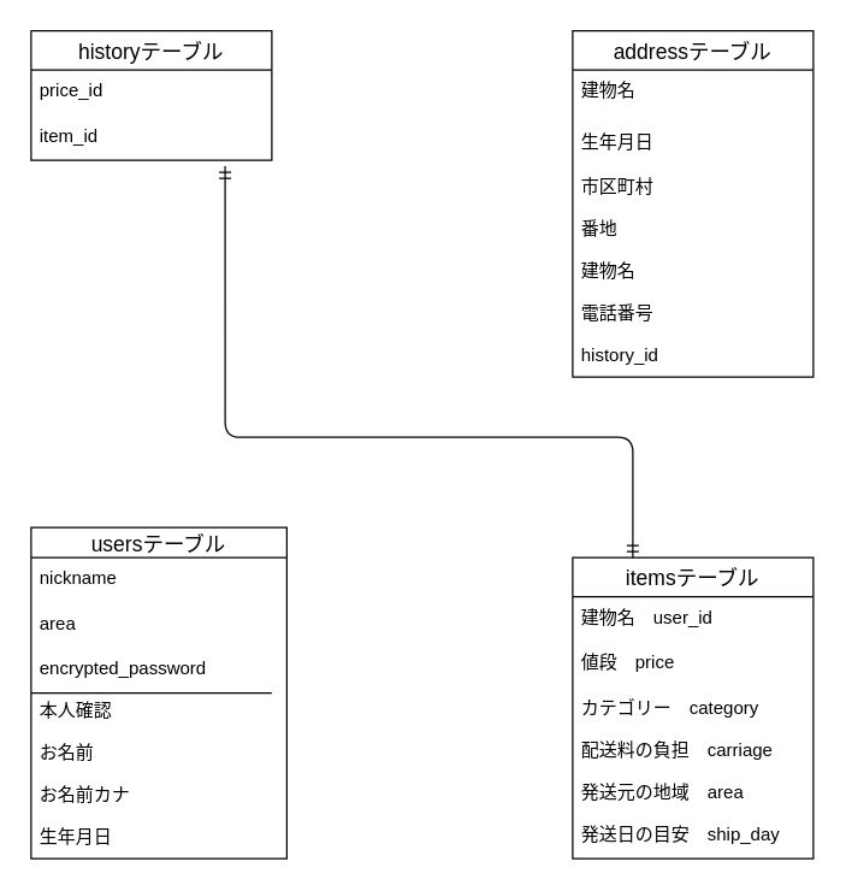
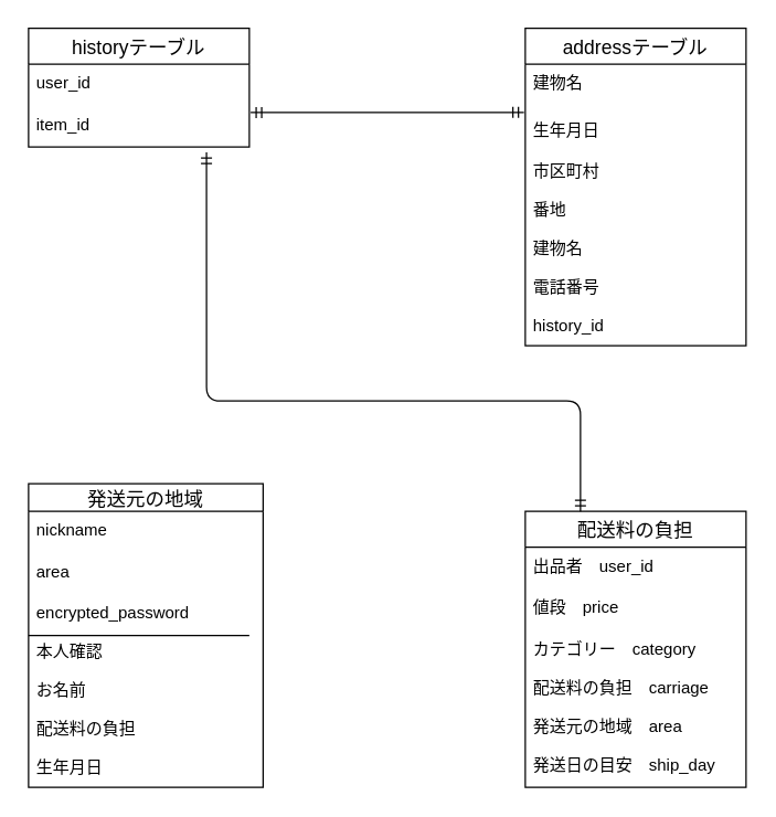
  <mxCell id="0" />
  <mxCell id="1" parent="0" />
- <mxCell id="2" value="usersテーブル" style="swimlane;fontStyle=0;childLayout=stackLayout;horizontal=1;startSize=20;horizontalStack=0;resizeParent=1;resizeParentMax=0;resizeLast=0;collapsible=1;marginBottom=0;align=center;fontSize=14;fillColor=none;verticalAlign=middle;" vertex="1" parent="1"><mxGeometry x="20" y="350" width="170" height="220" as="geometry" /></mxCell>
+ <mxCell id="2" value="発送元の地域" style="swimlane;fontStyle=0;childLayout=stackLayout;horizontal=1;startSize=20;horizontalStack=0;resizeParent=1;resizeParentMax=0;resizeLast=0;collapsible=1;marginBottom=0;align=center;fontSize=14;fillColor=none;verticalAlign=middle;" vertex="1" parent="1"><mxGeometry x="20" y="350" width="170" height="220" as="geometry" /></mxCell>
  <mxCell id="3" value="nickname" style="text;strokeColor=none;fillColor=none;spacingLeft=4;spacingRight=4;overflow=hidden;rotatable=0;points=[[0,0.5],[1,0.5]];portConstraint=eastwest;fontSize=12;" vertex="1" parent="2"><mxGeometry y="20" width="170" height="30" as="geometry" /></mxCell>
  <mxCell id="4" value="area" style="text;strokeColor=none;fillColor=none;spacingLeft=4;spacingRight=4;overflow=hidden;rotatable=0;points=[[0,0.5],[1,0.5]];portConstraint=eastwest;fontSize=12;" vertex="1" parent="2"><mxGeometry y="50" width="170" height="30" as="geometry" /></mxCell>
  <mxCell id="5" value="" style="endArrow=none;html=1;rounded=0;" edge="1" parent="2"><mxGeometry relative="1" as="geometry"><mxPoint y="110" as="sourcePoint" /><mxPoint x="160" y="110" as="targetPoint" /></mxGeometry></mxCell>
- <mxCell id="6" value="encrypted_password&#10;&#10;本人確認&#10;&#10;お名前&#10;&#10;お名前カナ&#10;&#10;生年月日" style="text;strokeColor=none;fillColor=none;spacingLeft=4;spacingRight=4;overflow=hidden;rotatable=0;points=[[0,0.5],[1,0.5]];portConstraint=eastwest;fontSize=12;" vertex="1" parent="2"><mxGeometry y="80" width="170" height="140" as="geometry" /></mxCell>
- <mxCell id="7" value="itemsテーブル" style="swimlane;fontStyle=0;childLayout=stackLayout;horizontal=1;startSize=26;horizontalStack=0;resizeParent=1;resizeParentMax=0;resizeLast=0;collapsible=1;marginBottom=0;align=center;fontSize=14;fillColor=none;" vertex="1" parent="1"><mxGeometry x="380" y="370" width="160" height="200" as="geometry" /></mxCell>
- <mxCell id="8" value="建物名　user_id" style="text;strokeColor=none;fillColor=none;spacingLeft=4;spacingRight=4;overflow=hidden;rotatable=0;points=[[0,0.5],[1,0.5]];portConstraint=eastwest;fontSize=12;" vertex="1" parent="7"><mxGeometry y="26" width="160" height="30" as="geometry" /></mxCell>
+ <mxCell id="6" value="encrypted_password&#10;&#10;本人確認&#10;&#10;お名前&#10;&#10;配送料の負担&#10;&#10;生年月日" style="text;strokeColor=none;fillColor=none;spacingLeft=4;spacingRight=4;overflow=hidden;rotatable=0;points=[[0,0.5],[1,0.5]];portConstraint=eastwest;fontSize=12;" vertex="1" parent="2"><mxGeometry y="80" width="170" height="140" as="geometry" /></mxCell>
+ <mxCell id="7" value="配送料の負担" style="swimlane;fontStyle=0;childLayout=stackLayout;horizontal=1;startSize=26;horizontalStack=0;resizeParent=1;resizeParentMax=0;resizeLast=0;collapsible=1;marginBottom=0;align=center;fontSize=14;fillColor=none;" vertex="1" parent="1"><mxGeometry x="380" y="370" width="160" height="200" as="geometry" /></mxCell>
+ <mxCell id="8" value="出品者　user_id" style="text;strokeColor=none;fillColor=none;spacingLeft=4;spacingRight=4;overflow=hidden;rotatable=0;points=[[0,0.5],[1,0.5]];portConstraint=eastwest;fontSize=12;" vertex="1" parent="7"><mxGeometry y="26" width="160" height="30" as="geometry" /></mxCell>
  <mxCell id="9" value="値段　price" style="text;strokeColor=none;fillColor=none;spacingLeft=4;spacingRight=4;overflow=hidden;rotatable=0;points=[[0,0.5],[1,0.5]];portConstraint=eastwest;fontSize=12;" vertex="1" parent="7"><mxGeometry y="56" width="160" height="30" as="geometry" /></mxCell>
  <mxCell id="10" value="カテゴリー　category&#10;&#10;配送料の負担　carriage&#10;&#10;発送元の地域　area&#10;&#10;発送日の目安　ship_day" style="text;strokeColor=none;fillColor=none;spacingLeft=4;spacingRight=4;overflow=hidden;rotatable=0;points=[[0,0.5],[1,0.5]];portConstraint=eastwest;fontSize=12;" vertex="1" parent="7"><mxGeometry y="86" width="160" height="114" as="geometry" /></mxCell>
  <mxCell id="11" value="addressテーブル" style="swimlane;fontStyle=0;childLayout=stackLayout;horizontal=1;startSize=26;horizontalStack=0;resizeParent=1;resizeParentMax=0;resizeLast=0;collapsible=1;marginBottom=0;align=center;fontSize=14;fillColor=none;" vertex="1" parent="1"><mxGeometry x="380" y="20" width="160" height="230" as="geometry" /></mxCell>
  <mxCell id="12" value="建物名" style="text;strokeColor=none;fillColor=none;spacingLeft=4;spacingRight=4;overflow=hidden;rotatable=0;points=[[0,0.5],[1,0.5]];portConstraint=eastwest;fontSize=12;" vertex="1" parent="11"><mxGeometry y="26" width="160" height="34" as="geometry" /></mxCell>
  <mxCell id="13" value="生年月日" style="text;strokeColor=none;fillColor=none;spacingLeft=4;spacingRight=4;overflow=hidden;rotatable=0;points=[[0,0.5],[1,0.5]];portConstraint=eastwest;fontSize=12;" vertex="1" parent="11"><mxGeometry y="60" width="160" height="30" as="geometry" /></mxCell>
  <mxCell id="14" value="市区町村&#10;&#10;番地&#10;&#10;建物名&#10;&#10;電話番号&#10;&#10;history_id" style="text;strokeColor=none;fillColor=none;spacingLeft=4;spacingRight=4;overflow=hidden;rotatable=0;points=[[0,0.5],[1,0.5]];portConstraint=eastwest;fontSize=12;" vertex="1" parent="11"><mxGeometry y="90" width="160" height="140" as="geometry" /></mxCell>
  <mxCell id="15" value="historyテーブル" style="swimlane;fontStyle=0;childLayout=stackLayout;horizontal=1;startSize=26;horizontalStack=0;resizeParent=1;resizeParentMax=0;resizeLast=0;collapsible=1;marginBottom=0;align=center;fontSize=14;fillColor=none;" vertex="1" parent="1"><mxGeometry x="20" y="20" width="160" height="86" as="geometry" /></mxCell>
- <mxCell id="16" value="price_id" style="text;strokeColor=none;fillColor=none;spacingLeft=4;spacingRight=4;overflow=hidden;rotatable=0;points=[[0,0.5],[1,0.5]];portConstraint=eastwest;fontSize=12;" vertex="1" parent="15"><mxGeometry y="26" width="160" height="30" as="geometry" /></mxCell>
+ <mxCell id="16" value="user_id" style="text;strokeColor=none;fillColor=none;spacingLeft=4;spacingRight=4;overflow=hidden;rotatable=0;points=[[0,0.5],[1,0.5]];portConstraint=eastwest;fontSize=12;" vertex="1" parent="15"><mxGeometry y="26" width="160" height="30" as="geometry" /></mxCell>
  <mxCell id="17" value="item_id" style="text;strokeColor=none;fillColor=none;spacingLeft=4;spacingRight=4;overflow=hidden;rotatable=0;points=[[0,0.5],[1,0.5]];portConstraint=eastwest;fontSize=12;" vertex="1" parent="15"><mxGeometry y="56" width="160" height="30" as="geometry" /></mxCell>
  <mxCell id="18" value="" style="fontSize=12;html=1;endArrow=ERmandOne;startArrow=ERmandOne;exitX=0.25;exitY=0;exitDx=0;exitDy=0;entryX=0.806;entryY=1.133;entryDx=0;entryDy=0;entryPerimeter=0;edgeStyle=orthogonalEdgeStyle;" edge="1" parent="1" source="7" target="17"><mxGeometry width="100" height="100" relative="1" as="geometry"><mxPoint x="260" y="340" as="sourcePoint" /><mxPoint x="148.96" y="139.99" as="targetPoint" /><Array as="points"><mxPoint x="420" y="290" /><mxPoint x="149" y="290" /></Array></mxGeometry></mxCell>
+ <mxCell id="19" value="" style="fontSize=12;html=1;endArrow=ERmandOne;startArrow=ERmandOne;exitX=1.006;exitY=0.167;exitDx=0;exitDy=0;exitPerimeter=0;entryX=-0.006;entryY=0.033;entryDx=0;entryDy=0;entryPerimeter=0;" edge="1" parent="1" source="17" target="13"><mxGeometry width="100" height="100" relative="1" as="geometry"><mxPoint x="280" y="330" as="sourcePoint" /><mxPoint x="380" y="230" as="targetPoint" /></mxGeometry></mxCell>
